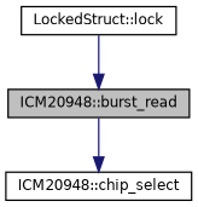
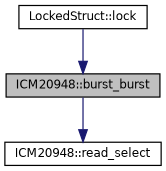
  digraph {
    rankdir=TB
    node [color=black fillcolor=white fontname=Helvetica fontsize=10 shape=record style=filled]
    edge [color=midnightblue fontname=Helvetica fontsize=10 labelfontname=Helvetica labelfontsize=10 style=solid]
-   n1 [fillcolor=grey75 fontcolor=black height=0.2 label="ICM20948::burst_read" width=0.4]
-   n2 [height=0.2 label="ICM20948::chip_select" width=0.4]
+   n1 [fillcolor=grey75 fontcolor=black height=0.2 label="ICM20948::burst_burst" width=0.4]
+   n2 [height=0.2 label="ICM20948::read_select" width=0.4]
    n3 [height=0.2 label="LockedStruct::lock" width=0.4]
    n1 -> n2
    n3 -> n1
  }
